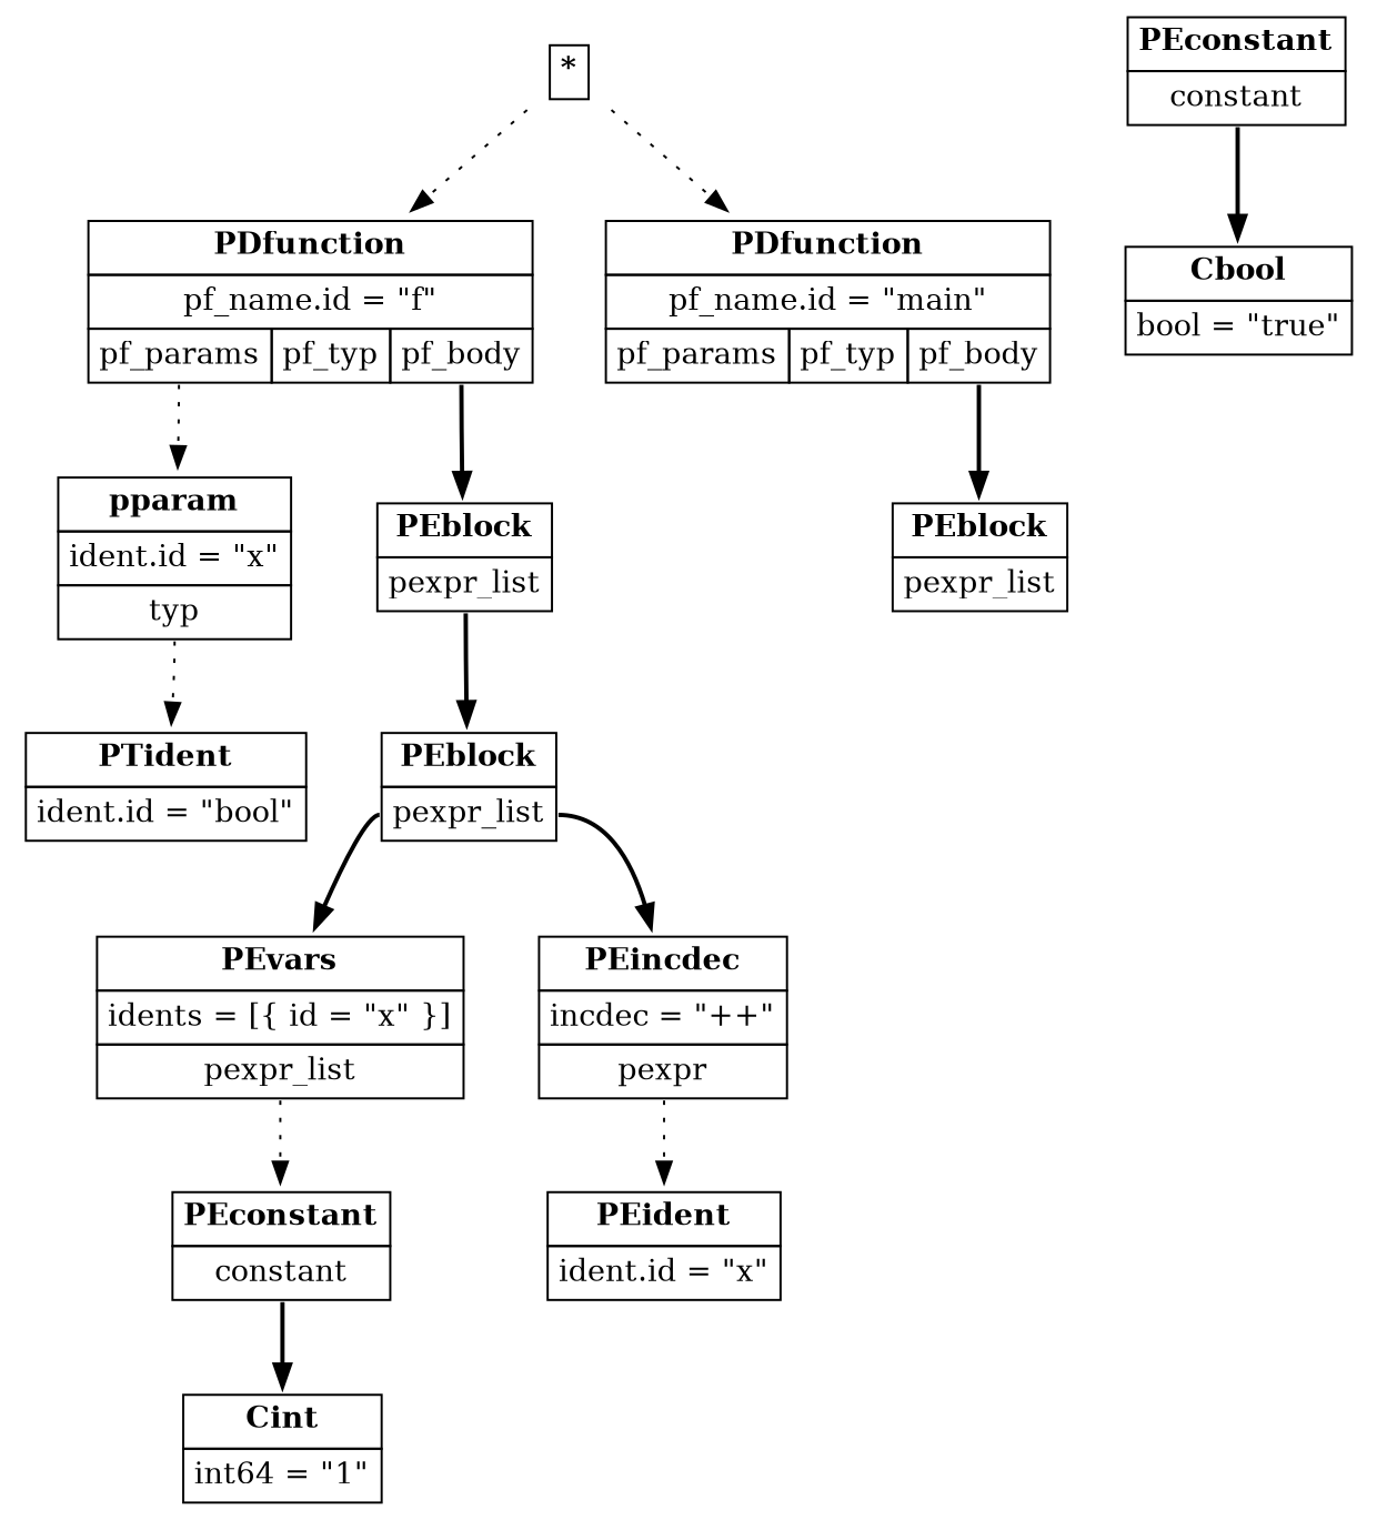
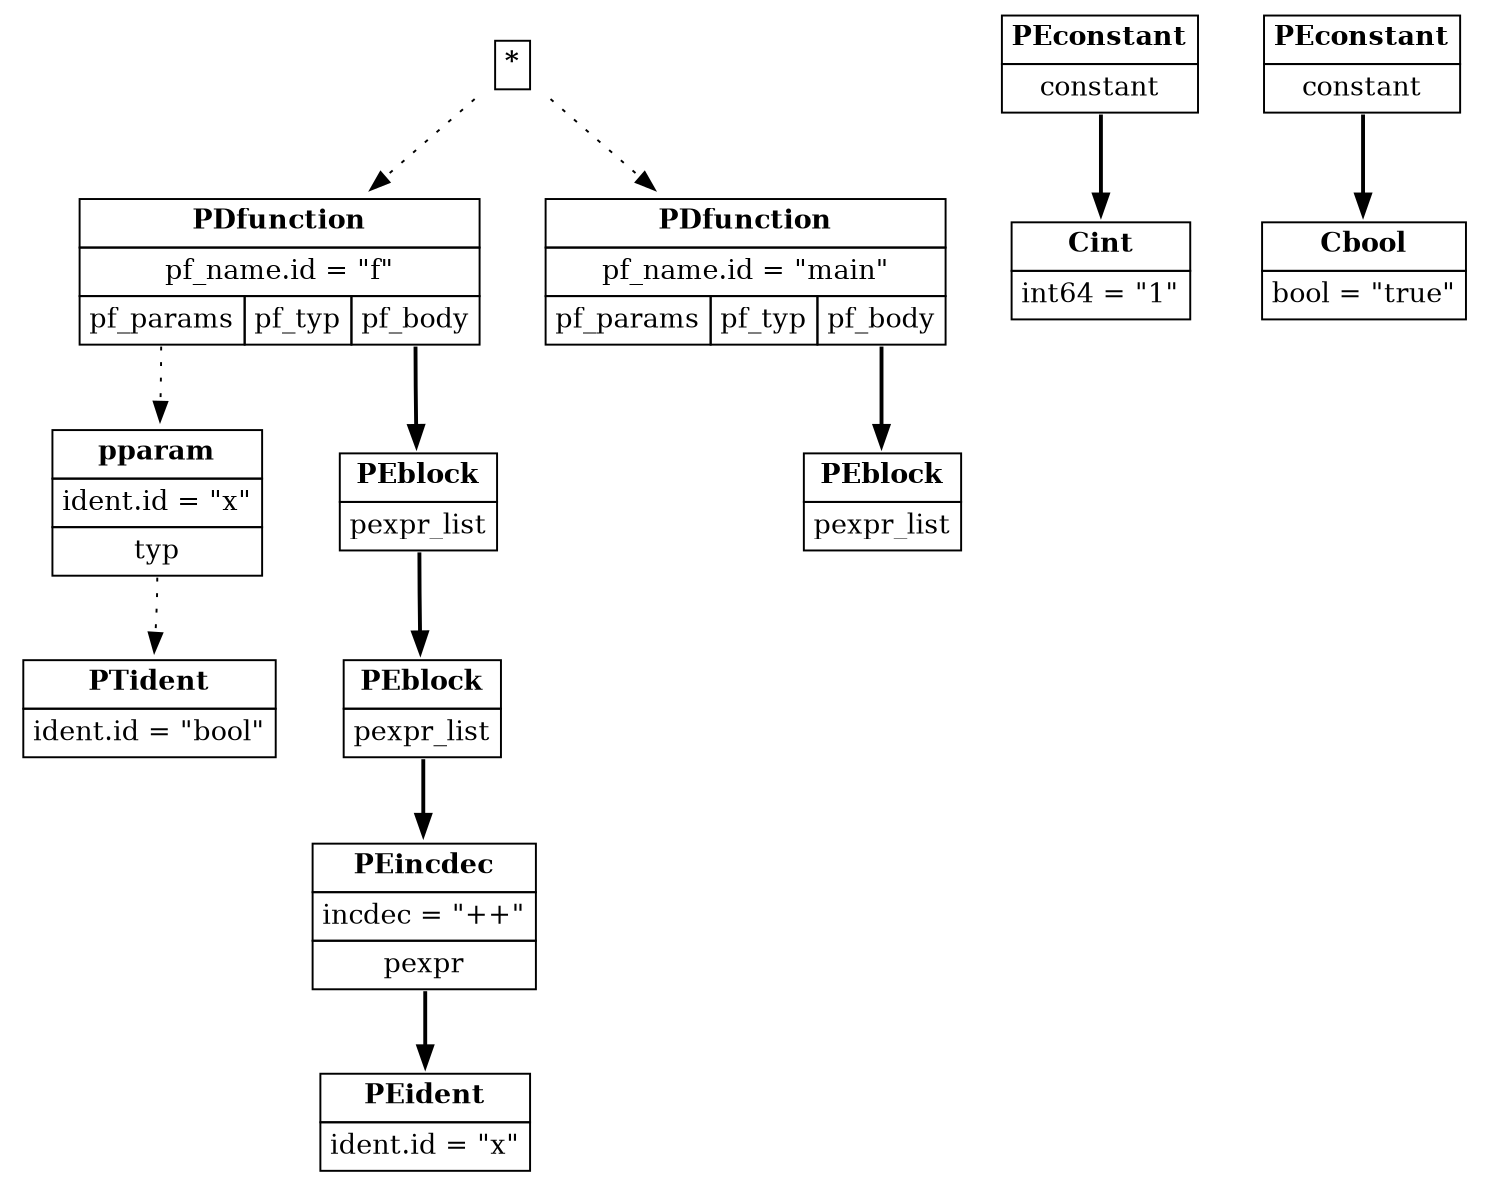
  digraph {
    node [shape=plaintext]
    edge [style=bold tailport=pexpr_list]
    n1 [label=<<table border='0' cellborder='1' cellspacing='0' cellpadding='4'><tr ><td colspan = '1'><b >*</b></td></tr></table>>]
    n2 [label=<<table border='0' cellborder='1' cellspacing='0' cellpadding='4'><tr ><td colspan = '3'><b >PDfunction</b></td></tr><tr ><td colspan = '3'>pf_name.id = "f"</td></tr><tr ><td port='pf_params'>pf_params</td><td port='pf_typ'>pf_typ</td><td port='pf_body'>pf_body</td></tr></table>>]
    n3 [label=<<table border='0' cellborder='1' cellspacing='0' cellpadding='4'><tr ><td colspan = '3'><b >PDfunction</b></td></tr><tr ><td colspan = '3'>pf_name.id = "main"</td></tr><tr ><td port='pf_params'>pf_params</td><td port='pf_typ'>pf_typ</td><td port='pf_body'>pf_body</td></tr></table>>]
    n4 [label=<<table border='0' cellborder='1' cellspacing='0' cellpadding='4'><tr ><td colspan = '1'><b >pparam</b></td></tr><tr ><td colspan = '1'>ident.id = "x"</td></tr><tr ><td port='typ'>typ</td></tr></table>>]
    n5 [label=<<table border='0' cellborder='1' cellspacing='0' cellpadding='4'><tr ><td colspan = '1'><b >PEblock</b></td></tr><tr ><td port='pexpr_list'>pexpr_list</td></tr></table>>]
    n6 [label=<<table border='0' cellborder='1' cellspacing='0' cellpadding='4'><tr ><td colspan = '1'><b >PEblock</b></td></tr><tr ><td port='pexpr_list'>pexpr_list</td></tr></table>>]
    n7 [label=<<table border='0' cellborder='1' cellspacing='0' cellpadding='4'><tr ><td colspan = '1'><b >PTident</b></td></tr><tr ><td colspan = '1'>ident.id = "bool"</td></tr></table>>]
    n8 [label=<<table border='0' cellborder='1' cellspacing='0' cellpadding='4'><tr ><td colspan = '1'><b >PEblock</b></td></tr><tr ><td port='pexpr_list'>pexpr_list</td></tr></table>>]
-   n9 [label=<<table border='0' cellborder='1' cellspacing='0' cellpadding='4'><tr ><td colspan = '1'><b >PEvars</b></td></tr><tr ><td colspan = '1'>idents = [{ id = "x" }]</td></tr><tr ><td port='pexpr_list'>pexpr_list</td></tr></table>>]
    n10 [label=<<table border='0' cellborder='1' cellspacing='0' cellpadding='4'><tr ><td colspan = '1'><b >PEincdec</b></td></tr><tr ><td colspan = '1'>incdec = "++"</td></tr><tr ><td port='pexpr'>pexpr</td></tr></table>>]
    n11 [label=<<table border='0' cellborder='1' cellspacing='0' cellpadding='4'><tr ><td colspan = '1'><b >PEconstant</b></td></tr><tr ><td port='constant'>constant</td></tr></table>>]
    n12 [label=<<table border='0' cellborder='1' cellspacing='0' cellpadding='4'><tr ><td colspan = '1'><b >PEident</b></td></tr><tr ><td colspan = '1'>ident.id = "x"</td></tr></table>>]
    n13 [label=<<table border='0' cellborder='1' cellspacing='0' cellpadding='4'><tr ><td colspan = '1'><b >Cint</b></td></tr><tr ><td colspan = '1'>int64 = "1"</td></tr></table>>]
    n14 [label=<<table border='0' cellborder='1' cellspacing='0' cellpadding='4'><tr ><td colspan = '1'><b >PEconstant</b></td></tr><tr ><td port='constant'>constant</td></tr></table>>]
    n15 [label=<<table border='0' cellborder='1' cellspacing='0' cellpadding='4'><tr ><td colspan = '1'><b >Cbool</b></td></tr><tr ><td colspan = '1'>bool = "true"</td></tr></table>>]
    n1 -> n2 [style=dotted]
    n1 -> n3 [style=dotted]
    n2 -> n4 [style=dotted tailport=pf_params]
    n2 -> n5 [tailport=pf_body]
    n3 -> n6 [tailport=pf_body]
    n4 -> n7 [style=dotted tailport=typ]
    n5 -> n8
-   n8 -> n9
    n8 -> n10
-   n9 -> n11 [style=dotted]
-   n10 -> n12 [style=dotted tailport=pexpr]
+   n10 -> n12 [tailport=pexpr]
    n11 -> n13 [tailport=constant]
    n14 -> n15 [tailport=constant]
  }
